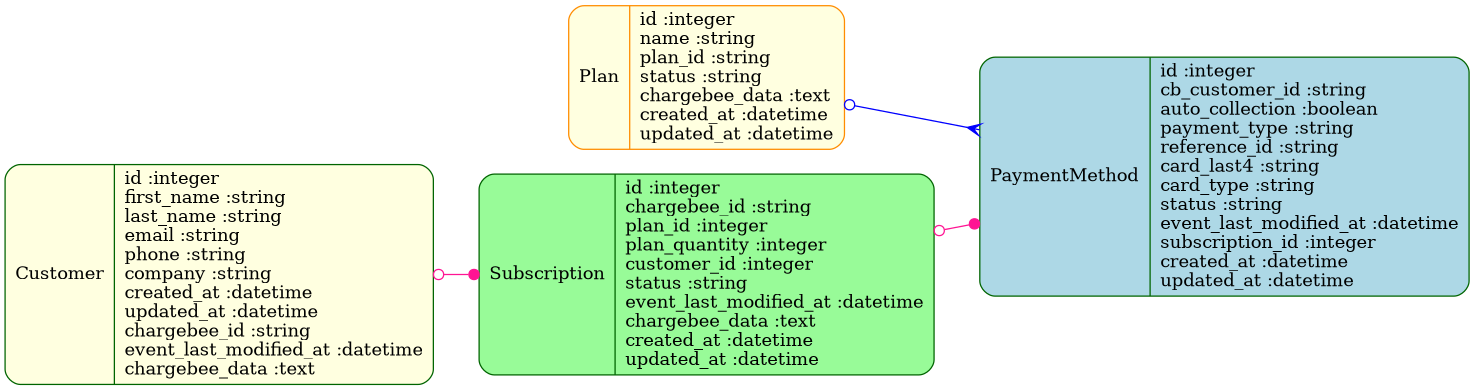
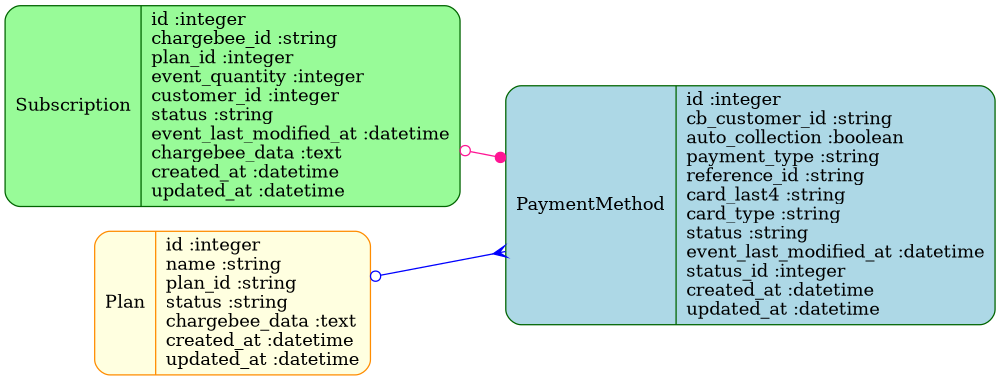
  digraph {
    rankdir=LR
    splines=true
    node [color=darkgreen fillcolor=lightyellow shape=Mrecord style=filled]
    edge [arrowhead=dot arrowtail=odot color=deeppink dir=both]
-   n1 [fillcolor=palegreen label="{Subscription|id :integer\lchargebee_id :string\lplan_id :integer\lplan_quantity :integer\lcustomer_id :integer\lstatus :string\levent_last_modified_at :datetime\lchargebee_data :text\lcreated_at :datetime\lupdated_at :datetime\l}"]
-   n2 [fillcolor=lightblue label="{PaymentMethod|id :integer\lcb_customer_id :string\lauto_collection :boolean\lpayment_type :string\lreference_id :string\lcard_last4 :string\lcard_type :string\lstatus :string\levent_last_modified_at :datetime\lsubscription_id :integer\lcreated_at :datetime\lupdated_at :datetime\l}"]
-   n3 [label="{Customer|id :integer\lfirst_name :string\llast_name :string\lemail :string\lphone :string\lcompany :string\lcreated_at :datetime\lupdated_at :datetime\lchargebee_id :string\levent_last_modified_at :datetime\lchargebee_data :text\l}"]
+   n1 [fillcolor=palegreen label="{Subscription|id :integer\lchargebee_id :string\lplan_id :integer\levent_quantity :integer\lcustomer_id :integer\lstatus :string\levent_last_modified_at :datetime\lchargebee_data :text\lcreated_at :datetime\lupdated_at :datetime\l}"]
+   n2 [fillcolor=lightblue label="{PaymentMethod|id :integer\lcb_customer_id :string\lauto_collection :boolean\lpayment_type :string\lreference_id :string\lcard_last4 :string\lcard_type :string\lstatus :string\levent_last_modified_at :datetime\lstatus_id :integer\lcreated_at :datetime\lupdated_at :datetime\l}"]
    n4 [color=darkorange label="{Plan|id :integer\lname :string\lplan_id :string\lstatus :string\lchargebee_data :text\lcreated_at :datetime\lupdated_at :datetime\l}"]
    n1 -> n2
-   n3 -> n1
    n4 -> n2 [arrowhead=crow color=blue]
  }
